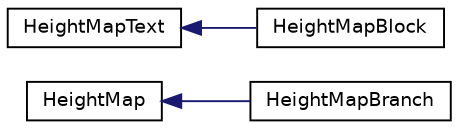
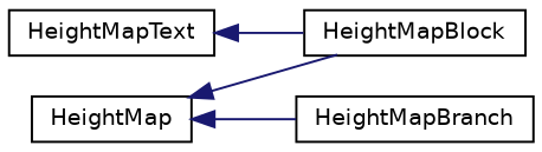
  digraph {
    rankdir=LR
    node [color=black fillcolor=white fontname=Helvetica fontsize=10 shape=record style=filled]
    edge [color=midnightblue dir=back fontname=Helvetica fontsize=10 labelfontname=Helvetica labelfontsize=10 style=solid]
    n1 [height=0.2 label=HeightMap width=0.4]
    n2 [height=0.2 label=HeightMapBlock width=0.4]
    n3 [height=0.2 label=HeightMapBranch width=0.4]
    n4 [height=0.2 label=HeightMapText width=0.4]
+   n1 -> n2
    n1 -> n3
    n4 -> n2
  }
